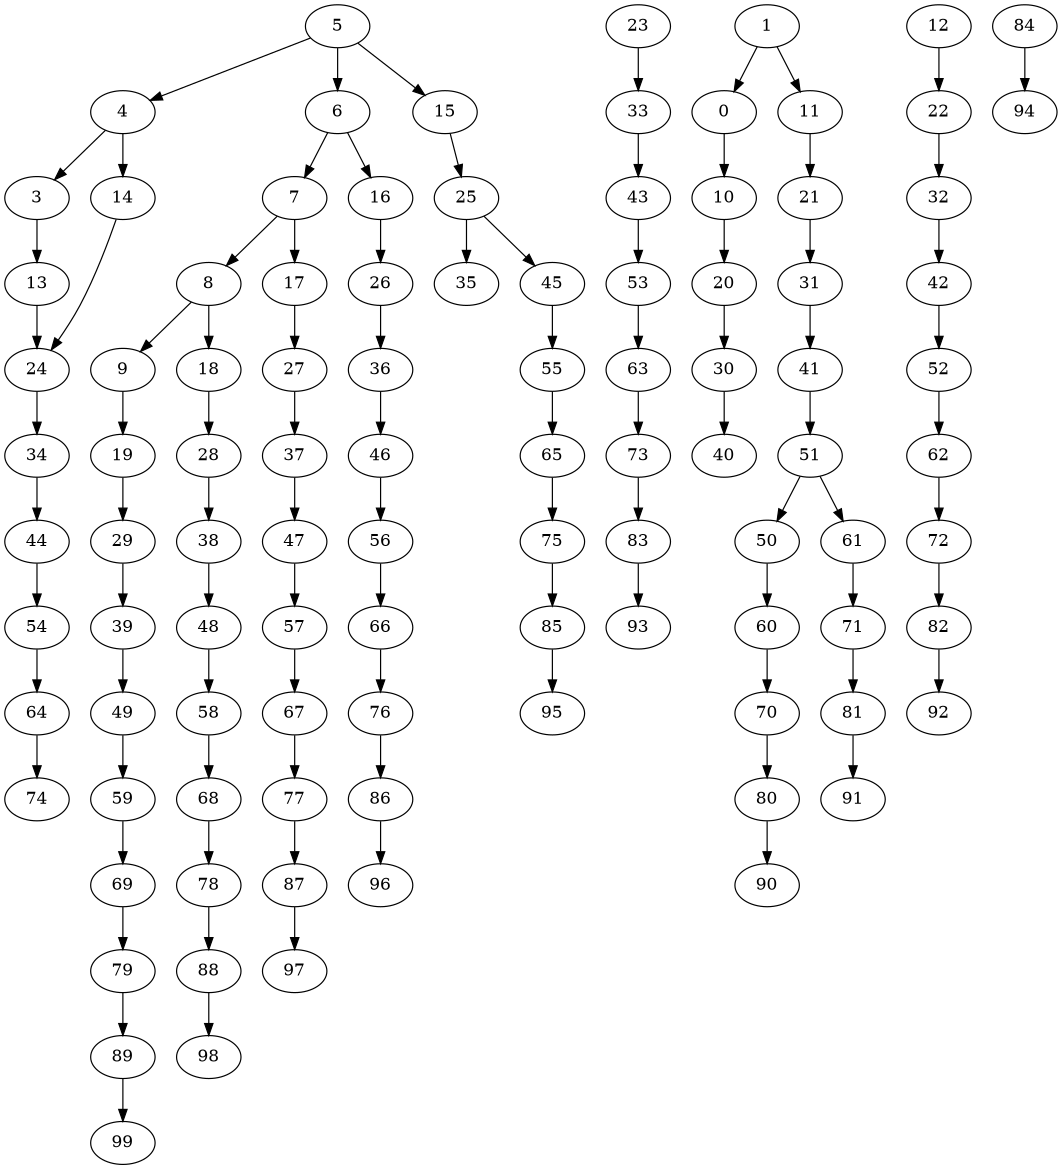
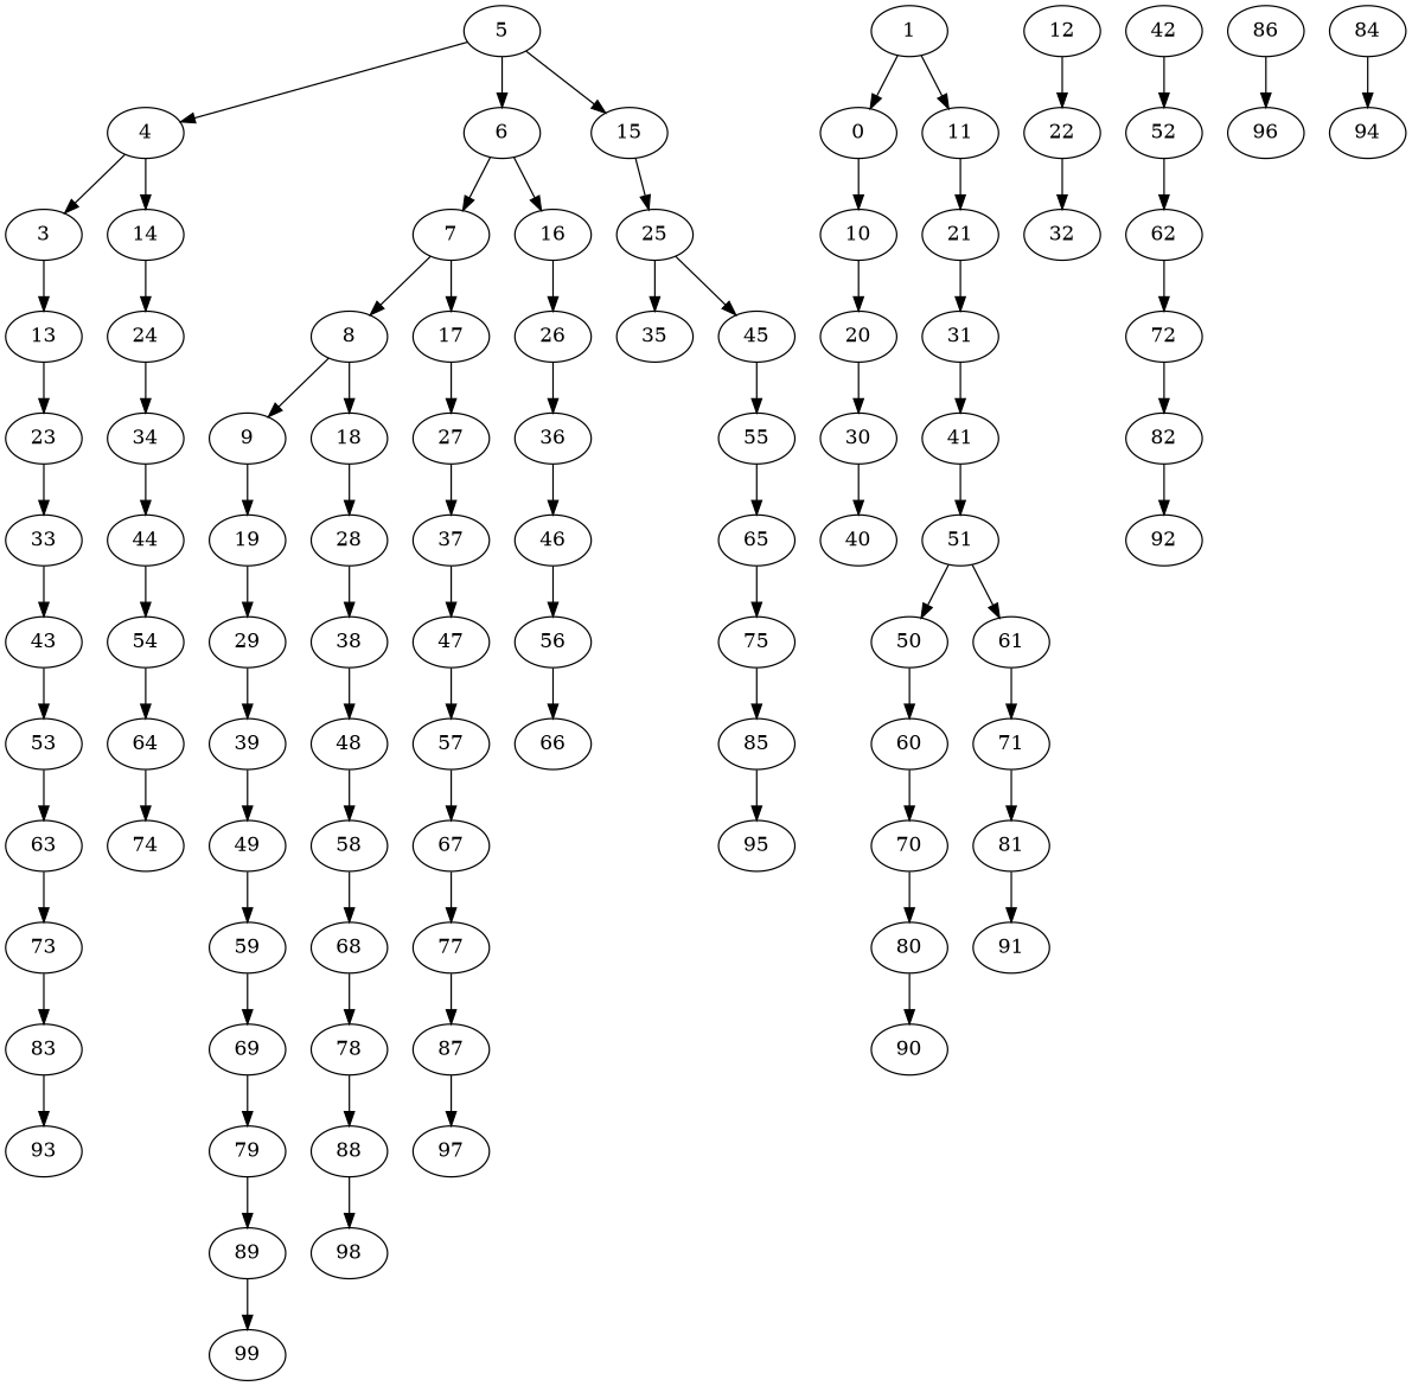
  digraph {
    5
    4
    6
    15
    3
    14
    7
    16
    25
    13
    24
    8
    17
    26
    35
    45
    23
    34
    9
    18
    27
    36
    1
    0
    11
    12
    22
    33
    44
    19
    28
    37
    46
    55
    10
    21
    32
    43
    54
    29
    38
    47
    56
    65
    20
    31
    42
    53
    64
    39
    48
    57
    66
    75
    30
    41
    52
    63
    74
    49
    58
    67
-   76
    85
    40
    51
    62
    73
    59
    68
    77
    86
    95
    50
    61
    72
    83
    84
    94
    69
    78
    87
    96
    60
    71
    82
    93
    79
    88
    97
    70
    81
    92
    89
    98
    80
    91
    99
    90
    5 -> 4
    5 -> 6
    5 -> 15
    4 -> 3
    4 -> 14
    6 -> 7
    6 -> 16
    15 -> 25
    3 -> 13
    14 -> 24
    7 -> 8
    7 -> 17
    16 -> 26
    25 -> 35
    25 -> 45
-   13 -> 24
+   13 -> 23
    24 -> 34
    8 -> 9
    8 -> 18
    17 -> 27
    26 -> 36
    45 -> 55
    23 -> 33
    34 -> 44
    9 -> 19
    18 -> 28
    27 -> 37
    36 -> 46
    1 -> 0
    1 -> 11
    0 -> 10
    11 -> 21
    12 -> 22
    22 -> 32
    33 -> 43
    44 -> 54
    19 -> 29
    28 -> 38
    37 -> 47
    46 -> 56
    55 -> 65
    10 -> 20
    21 -> 31
-   32 -> 42
    43 -> 53
    54 -> 64
    29 -> 39
    38 -> 48
    47 -> 57
    56 -> 66
    65 -> 75
    20 -> 30
    31 -> 41
    42 -> 52
    53 -> 63
    64 -> 74
    39 -> 49
    48 -> 58
    57 -> 67
-   66 -> 76
    75 -> 85
    30 -> 40
    41 -> 51
    52 -> 62
    63 -> 73
    49 -> 59
    58 -> 68
    67 -> 77
-   76 -> 86
    85 -> 95
    51 -> 50
    51 -> 61
    62 -> 72
    73 -> 83
    59 -> 69
    68 -> 78
    77 -> 87
    86 -> 96
    50 -> 60
    61 -> 71
    72 -> 82
    83 -> 93
    84 -> 94
    69 -> 79
    78 -> 88
    87 -> 97
    60 -> 70
    71 -> 81
    82 -> 92
    79 -> 89
    88 -> 98
    70 -> 80
    81 -> 91
    89 -> 99
    80 -> 90
  }
